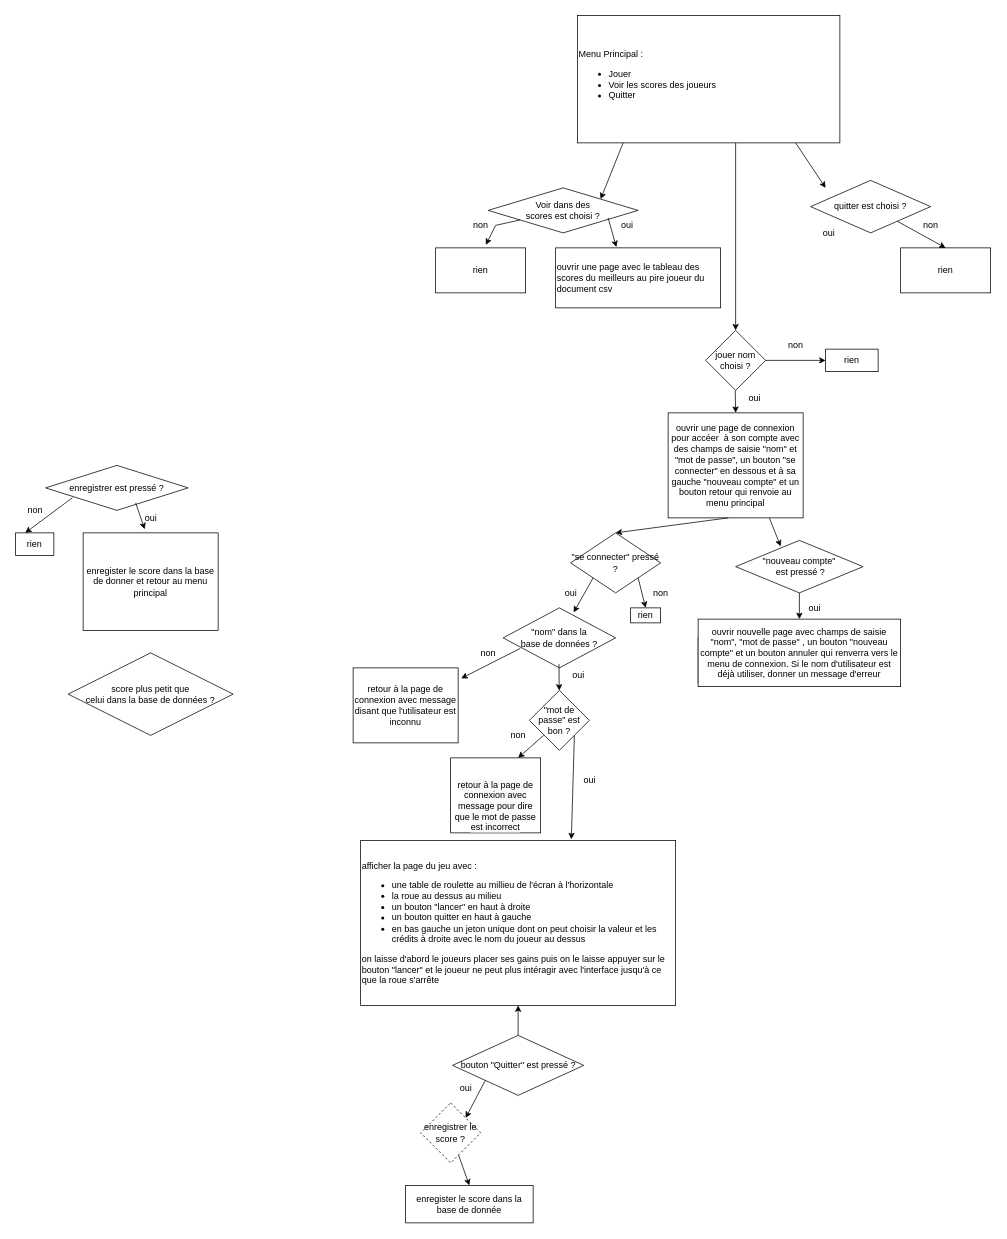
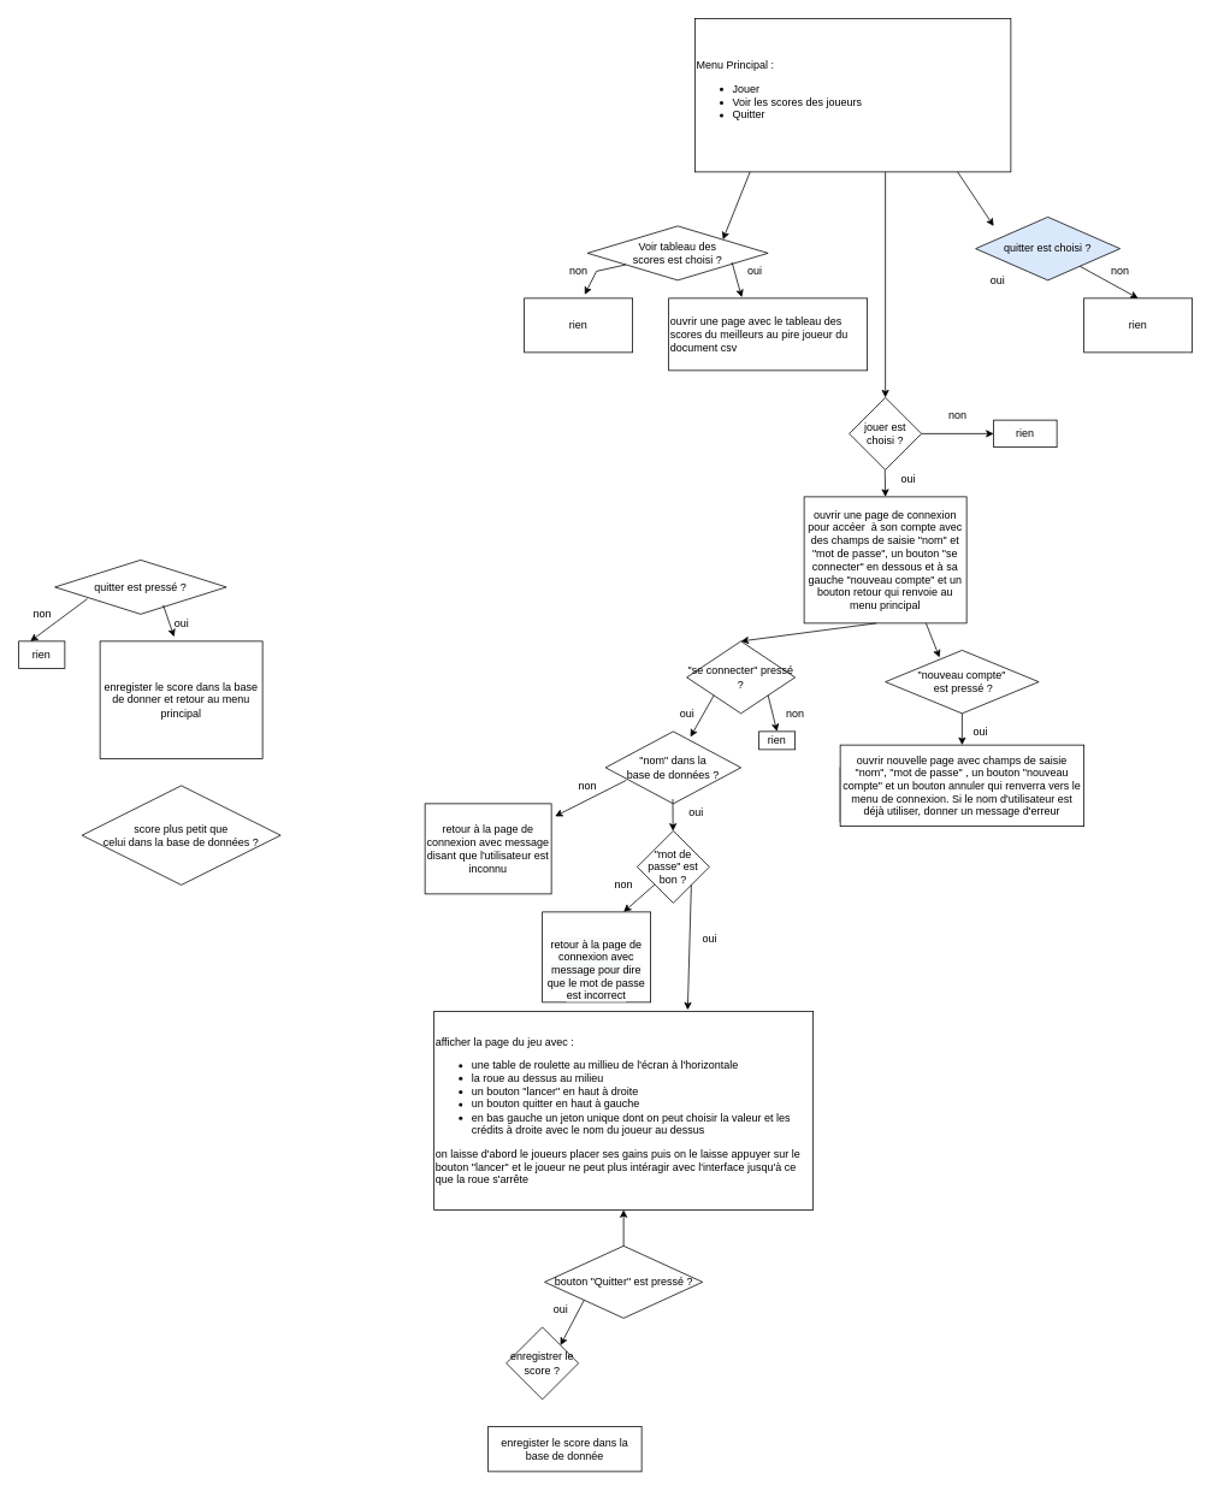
  <mxCell id="0" />
  <mxCell id="1" parent="0" />
  <mxCell id="2" value="Menu Principal :&amp;nbsp;&lt;br&gt;&lt;ul&gt;&lt;li&gt;Jouer&amp;nbsp;&lt;/li&gt;&lt;li&gt;Voir les scores des joueurs&lt;/li&gt;&lt;li&gt;Quitter&lt;/li&gt;&lt;/ul&gt;" style="rounded=0;whiteSpace=wrap;html=1;align=left;" vertex="1" parent="1"><mxGeometry x="769" y="20" width="350" height="170" as="geometry" /></mxCell>
  <mxCell id="3" value="" style="endArrow=classic;html=1;rounded=0;" edge="1" parent="1"><mxGeometry width="50" height="50" relative="1" as="geometry"><mxPoint x="1060" y="190" as="sourcePoint" /><mxPoint x="1100" y="250" as="targetPoint" /><Array as="points" /></mxGeometry></mxCell>
- <mxCell id="4" value="quitter est choisi ?" style="rhombus;whiteSpace=wrap;html=1;" vertex="1" parent="1"><mxGeometry x="1080" y="240" width="160" height="70" as="geometry" /></mxCell>
+ <mxCell id="4" value="quitter est choisi ?" style="rhombus;whiteSpace=wrap;html=1;fillColor=#dae8fc;" vertex="1" parent="1"><mxGeometry x="1080" y="240" width="160" height="70" as="geometry" /></mxCell>
  <mxCell id="5" value="oui" style="text;html=1;align=center;verticalAlign=middle;resizable=0;points=[];autosize=1;strokeColor=none;fillColor=none;" vertex="1" parent="1"><mxGeometry x="1089" y="300" width="30" height="20" as="geometry" /></mxCell>
  <mxCell id="6" value="rien" style="rounded=0;whiteSpace=wrap;html=1;" vertex="1" parent="1"><mxGeometry x="1200" y="330" width="120" height="60" as="geometry" /></mxCell>
  <mxCell id="7" value="" style="endArrow=classic;html=1;rounded=0;entryX=0.5;entryY=0;entryDx=0;entryDy=0;" edge="1" parent="1" source="4" target="6"><mxGeometry width="50" height="50" relative="1" as="geometry"><mxPoint x="1210" y="300" as="sourcePoint" /><mxPoint x="1260" y="250" as="targetPoint" /></mxGeometry></mxCell>
  <mxCell id="8" value="non" style="text;html=1;align=center;verticalAlign=middle;resizable=0;points=[];autosize=1;strokeColor=none;fillColor=none;" vertex="1" parent="1"><mxGeometry x="1220" y="290" width="40" height="20" as="geometry" /></mxCell>
- <mxCell id="9" value="Voir dans des &lt;br&gt;scores est choisi ?" style="rhombus;whiteSpace=wrap;html=1;" vertex="1" parent="1"><mxGeometry x="650" y="250" width="200" height="60" as="geometry" /></mxCell>
+ <mxCell id="9" value="Voir tableau des &lt;br&gt;scores est choisi ?" style="rhombus;whiteSpace=wrap;html=1;" vertex="1" parent="1"><mxGeometry x="650" y="250" width="200" height="60" as="geometry" /></mxCell>
  <mxCell id="10" value="" style="endArrow=classic;html=1;rounded=0;entryX=1;entryY=0;entryDx=0;entryDy=0;" edge="1" parent="1" target="9"><mxGeometry width="50" height="50" relative="1" as="geometry"><mxPoint x="830" y="190" as="sourcePoint" /><mxPoint x="790" y="260" as="targetPoint" /></mxGeometry></mxCell>
  <mxCell id="11" value="ouvrir une page avec le tableau des scores du meilleurs au pire joueur du document csv&lt;span&gt;&amp;nbsp;&lt;/span&gt;" style="rounded=0;whiteSpace=wrap;html=1;align=left;" vertex="1" parent="1"><mxGeometry x="740" y="330" width="220" height="80" as="geometry" /></mxCell>
  <mxCell id="12" value="" style="endArrow=classic;html=1;rounded=0;entryX=0.368;entryY=-0.013;entryDx=0;entryDy=0;entryPerimeter=0;" edge="1" parent="1" target="11"><mxGeometry width="50" height="50" relative="1" as="geometry"><mxPoint x="810" y="290" as="sourcePoint" /><mxPoint x="790" y="350" as="targetPoint" /><Array as="points" /></mxGeometry></mxCell>
  <mxCell id="13" value="oui&lt;br&gt;" style="text;html=1;align=center;verticalAlign=middle;resizable=0;points=[];autosize=1;strokeColor=none;fillColor=none;" vertex="1" parent="1"><mxGeometry x="820" y="290" width="30" height="20" as="geometry" /></mxCell>
  <mxCell id="14" value="rien" style="whiteSpace=wrap;html=1;" vertex="1" parent="1"><mxGeometry x="580" y="330" width="120" height="60" as="geometry" /></mxCell>
  <mxCell id="15" value="" style="endArrow=classic;html=1;rounded=0;entryX=0.558;entryY=-0.067;entryDx=0;entryDy=0;entryPerimeter=0;" edge="1" parent="1" source="9" target="14"><mxGeometry width="50" height="50" relative="1" as="geometry"><mxPoint x="590" y="300" as="sourcePoint" /><mxPoint x="630" y="310" as="targetPoint" /><Array as="points"><mxPoint x="660" y="300" /></Array></mxGeometry></mxCell>
  <mxCell id="16" value="non&lt;br&gt;" style="text;html=1;align=center;verticalAlign=middle;resizable=0;points=[];autosize=1;strokeColor=none;fillColor=none;" vertex="1" parent="1"><mxGeometry x="620" y="290" width="40" height="20" as="geometry" /></mxCell>
  <mxCell id="17" value="" style="endArrow=classic;html=1;rounded=0;" edge="1" parent="1"><mxGeometry width="50" height="50" relative="1" as="geometry"><mxPoint x="980" y="190" as="sourcePoint" /><mxPoint x="980" y="440" as="targetPoint" /></mxGeometry></mxCell>
- <mxCell id="18" value="jouer nom choisi ?" style="rhombus;whiteSpace=wrap;html=1;" vertex="1" parent="1"><mxGeometry x="940" y="440" width="80" height="80" as="geometry" /></mxCell>
+ <mxCell id="18" value="jouer est choisi ?" style="rhombus;whiteSpace=wrap;html=1;" vertex="1" parent="1"><mxGeometry x="940" y="440" width="80" height="80" as="geometry" /></mxCell>
  <mxCell id="19" value="" style="endArrow=classic;html=1;rounded=0;" edge="1" parent="1"><mxGeometry width="50" height="50" relative="1" as="geometry"><mxPoint x="1020" y="480" as="sourcePoint" /><mxPoint x="1100" y="480" as="targetPoint" /></mxGeometry></mxCell>
  <mxCell id="20" value="non&lt;br&gt;" style="text;html=1;align=center;verticalAlign=middle;resizable=0;points=[];autosize=1;strokeColor=none;fillColor=none;" vertex="1" parent="1"><mxGeometry x="1040" y="450" width="40" height="20" as="geometry" /></mxCell>
  <mxCell id="21" value="rien" style="whiteSpace=wrap;html=1;" vertex="1" parent="1"><mxGeometry x="1100" y="465" width="70" height="30" as="geometry" /></mxCell>
  <mxCell id="22" value="afficher la page du jeu avec :&lt;br&gt;&lt;ul&gt;&lt;li&gt;une table de roulette au millieu de l'écran à l'horizontale&lt;/li&gt;&lt;li&gt;la roue au dessus au milieu&lt;/li&gt;&lt;li&gt;un bouton &quot;lancer&quot; en haut à droite&lt;/li&gt;&lt;li&gt;un bouton quitter en haut à gauche&lt;/li&gt;&lt;li&gt;en bas gauche un jeton unique dont on peut choisir la valeur et les crédits à droite avec le nom du joueur au dessus&lt;/li&gt;&lt;/ul&gt;on laisse d'abord le joueurs placer ses gains puis on le laisse appuyer sur le bouton &quot;lancer&quot; et le joueur ne peut plus intéragir avec l'interface jusqu'à ce que la roue s'arrête" style="whiteSpace=wrap;html=1;align=left;" vertex="1" parent="1"><mxGeometry x="480" y="1120" width="420" height="220" as="geometry" /></mxCell>
  <mxCell id="23" value="enregister le score dans la base de donner et retour au menu principal" style="rounded=0;whiteSpace=wrap;html=1;" vertex="1" parent="1"><mxGeometry x="110" y="710" width="180" height="130" as="geometry" /></mxCell>
- <mxCell id="24" value="enregistrer est pressé ?" style="rhombus;whiteSpace=wrap;html=1;" vertex="1" parent="1"><mxGeometry x="60" y="620" width="190" height="60" as="geometry" /></mxCell>
+ <mxCell id="24" value="quitter est pressé ?" style="rhombus;whiteSpace=wrap;html=1;" vertex="1" parent="1"><mxGeometry x="60" y="620" width="190" height="60" as="geometry" /></mxCell>
  <mxCell id="25" value="rien" style="rounded=0;whiteSpace=wrap;html=1;" vertex="1" parent="1"><mxGeometry x="20" y="710" width="51" height="30" as="geometry" /></mxCell>
  <mxCell id="26" value="" style="endArrow=classic;html=1;rounded=0;entryX=0.25;entryY=0;entryDx=0;entryDy=0;exitX=0.189;exitY=0.717;exitDx=0;exitDy=0;exitPerimeter=0;" edge="1" parent="1" source="24" target="25"><mxGeometry width="50" height="50" relative="1" as="geometry"><mxPoint x="270" y="610" as="sourcePoint" /><mxPoint x="320" y="560" as="targetPoint" /></mxGeometry></mxCell>
  <mxCell id="27" value="non" style="text;html=1;align=center;verticalAlign=middle;resizable=0;points=[];autosize=1;strokeColor=none;fillColor=none;" vertex="1" parent="1"><mxGeometry x="25.5" y="670" width="40" height="20" as="geometry" /></mxCell>
  <mxCell id="28" value="" style="endArrow=classic;html=1;rounded=0;entryX=0.456;entryY=-0.038;entryDx=0;entryDy=0;entryPerimeter=0;" edge="1" parent="1" target="23"><mxGeometry width="50" height="50" relative="1" as="geometry"><mxPoint x="180" y="670" as="sourcePoint" /><mxPoint x="200" y="720" as="targetPoint" /></mxGeometry></mxCell>
  <mxCell id="29" value="oui&lt;br&gt;" style="text;html=1;align=center;verticalAlign=middle;resizable=0;points=[];autosize=1;strokeColor=none;fillColor=none;" vertex="1" parent="1"><mxGeometry x="185" y="680" width="30" height="20" as="geometry" /></mxCell>
  <mxCell id="30" value="score plus petit que &lt;br&gt;celui dans la base de données ?" style="rhombus;whiteSpace=wrap;html=1;" vertex="1" parent="1"><mxGeometry x="90" y="870" width="220" height="110" as="geometry" /></mxCell>
  <mxCell id="31" value="" style="endArrow=classic;html=1;rounded=0;entryX=0.5;entryY=0;entryDx=0;entryDy=0;" edge="1" parent="1" target="33"><mxGeometry width="50" height="50" relative="1" as="geometry"><mxPoint x="979.5" y="520" as="sourcePoint" /><mxPoint x="979.5" y="585" as="targetPoint" /></mxGeometry></mxCell>
  <mxCell id="32" value="oui&lt;br&gt;" style="text;html=1;align=center;verticalAlign=middle;resizable=0;points=[];autosize=1;strokeColor=none;fillColor=none;" vertex="1" parent="1"><mxGeometry x="990" y="520" width="30" height="20" as="geometry" /></mxCell>
  <mxCell id="33" value="ouvrir une page de connexion pour accéer&amp;nbsp; à son compte avec des champs de saisie &quot;nom&quot; et &quot;mot de passe&quot;, un bouton &quot;se connecter&quot; en dessous et à sa gauche &quot;nouveau compte&quot; et un bouton retour qui renvoie au menu principal" style="whiteSpace=wrap;html=1;" vertex="1" parent="1"><mxGeometry x="890" y="550" width="180" height="140" as="geometry" /></mxCell>
  <mxCell id="34" value="&quot;nom&quot; dans la &lt;br&gt;base de données ?" style="rhombus;whiteSpace=wrap;html=1;" vertex="1" parent="1"><mxGeometry x="670" y="810" width="150" height="80" as="geometry" /></mxCell>
  <mxCell id="35" value="" style="endArrow=classic;html=1;rounded=0;entryX=0.5;entryY=0;entryDx=0;entryDy=0;" edge="1" parent="1" target="44"><mxGeometry width="50" height="50" relative="1" as="geometry"><mxPoint x="970" y="690" as="sourcePoint" /><mxPoint x="964.5" y="730" as="targetPoint" /></mxGeometry></mxCell>
  <mxCell id="36" value="" style="endArrow=classic;html=1;rounded=0;" edge="1" parent="1" target="37"><mxGeometry width="50" height="50" relative="1" as="geometry"><mxPoint x="744.5" y="885" as="sourcePoint" /><mxPoint x="744.5" y="945" as="targetPoint" /></mxGeometry></mxCell>
  <mxCell id="37" value="&quot;mot de passe&quot; est bon ?" style="rhombus;whiteSpace=wrap;html=1;" vertex="1" parent="1"><mxGeometry x="705" y="920" width="80" height="80" as="geometry" /></mxCell>
  <mxCell id="38" value="" style="endArrow=classic;html=1;rounded=0;" edge="1" parent="1"><mxGeometry width="50" height="50" relative="1" as="geometry"><mxPoint x="724" y="980" as="sourcePoint" /><mxPoint x="690" y="1010" as="targetPoint" /></mxGeometry></mxCell>
  <mxCell id="39" value="oui" style="text;html=1;align=center;verticalAlign=middle;resizable=0;points=[];autosize=1;strokeColor=none;fillColor=none;" vertex="1" parent="1"><mxGeometry x="755" y="890" width="30" height="20" as="geometry" /></mxCell>
  <mxCell id="40" value="&lt;br&gt;&lt;br&gt;&lt;span style=&quot;color: rgb(0 , 0 , 0) ; font-family: &amp;#34;helvetica&amp;#34; ; font-size: 12px ; font-style: normal ; font-weight: 400 ; letter-spacing: normal ; text-align: center ; text-indent: 0px ; text-transform: none ; word-spacing: 0px ; background-color: rgb(248 , 249 , 250) ; display: inline ; float: none&quot;&gt;retour à la page de connexion avec message pour dire que le mot de passe est incorrect&lt;/span&gt;&lt;br&gt;" style="whiteSpace=wrap;html=1;" vertex="1" parent="1"><mxGeometry x="600" y="1010" width="120" height="100" as="geometry" /></mxCell>
  <mxCell id="41" value="non" style="text;html=1;align=center;verticalAlign=middle;resizable=0;points=[];autosize=1;strokeColor=none;fillColor=none;" vertex="1" parent="1"><mxGeometry x="670" y="970" width="40" height="20" as="geometry" /></mxCell>
  <mxCell id="42" value="oui" style="text;html=1;align=center;verticalAlign=middle;resizable=0;points=[];autosize=1;strokeColor=none;fillColor=none;" vertex="1" parent="1"><mxGeometry x="770" y="1030" width="30" height="20" as="geometry" /></mxCell>
  <mxCell id="43" value="" style="endArrow=classic;html=1;rounded=0;entryX=0.669;entryY=-0.007;entryDx=0;entryDy=0;entryPerimeter=0;exitX=1;exitY=1;exitDx=0;exitDy=0;" edge="1" parent="1" source="37" target="22"><mxGeometry width="50" height="50" relative="1" as="geometry"><mxPoint x="840" y="1040" as="sourcePoint" /><mxPoint x="890" y="990" as="targetPoint" /></mxGeometry></mxCell>
  <mxCell id="44" value="&quot;se connecter&quot; pressé ?" style="rhombus;whiteSpace=wrap;html=1;" vertex="1" parent="1"><mxGeometry x="760" y="710" width="120" height="80" as="geometry" /></mxCell>
  <mxCell id="45" value="" style="endArrow=classic;html=1;rounded=0;entryX=0.627;entryY=0.075;entryDx=0;entryDy=0;entryPerimeter=0;exitX=0;exitY=1;exitDx=0;exitDy=0;" edge="1" parent="1" source="44" target="34"><mxGeometry width="50" height="50" relative="1" as="geometry"><mxPoint x="790" y="750" as="sourcePoint" /><mxPoint x="780" y="820" as="targetPoint" /></mxGeometry></mxCell>
  <mxCell id="46" value="oui" style="text;html=1;align=center;verticalAlign=middle;resizable=0;points=[];autosize=1;strokeColor=none;fillColor=none;" vertex="1" parent="1"><mxGeometry x="745" y="780" width="30" height="20" as="geometry" /></mxCell>
  <mxCell id="47" value="rien" style="whiteSpace=wrap;html=1;" vertex="1" parent="1"><mxGeometry x="840" y="810" width="40" height="20" as="geometry" /></mxCell>
  <mxCell id="48" value="" style="endArrow=classic;html=1;rounded=0;exitX=1;exitY=1;exitDx=0;exitDy=0;entryX=0.5;entryY=0;entryDx=0;entryDy=0;" edge="1" parent="1" source="44" target="47"><mxGeometry width="50" height="50" relative="1" as="geometry"><mxPoint x="860" y="780" as="sourcePoint" /><mxPoint x="880" y="840" as="targetPoint" /></mxGeometry></mxCell>
  <mxCell id="49" value="non" style="text;html=1;align=center;verticalAlign=middle;resizable=0;points=[];autosize=1;strokeColor=none;fillColor=none;" vertex="1" parent="1"><mxGeometry x="860" y="780" width="40" height="20" as="geometry" /></mxCell>
  <mxCell id="50" value="retour à la page de connexion avec message disant que l'utilisateur est inconnu" style="whiteSpace=wrap;html=1;" vertex="1" parent="1"><mxGeometry x="470" y="890" width="140" height="100" as="geometry" /></mxCell>
  <mxCell id="51" value="" style="endArrow=classic;html=1;rounded=0;exitX=0.153;exitY=0.675;exitDx=0;exitDy=0;exitPerimeter=0;entryX=1.029;entryY=0.14;entryDx=0;entryDy=0;entryPerimeter=0;" edge="1" parent="1" source="34" target="50"><mxGeometry width="50" height="50" relative="1" as="geometry"><mxPoint x="660" y="870" as="sourcePoint" /><mxPoint x="660" y="930" as="targetPoint" /></mxGeometry></mxCell>
  <mxCell id="52" value="non" style="text;html=1;align=center;verticalAlign=middle;resizable=0;points=[];autosize=1;strokeColor=none;fillColor=none;" vertex="1" parent="1"><mxGeometry x="630" y="860" width="40" height="20" as="geometry" /></mxCell>
  <mxCell id="53" value="&quot;nouveau compte&quot;&lt;br&gt;&amp;nbsp;est pressé ?" style="rhombus;whiteSpace=wrap;html=1;" vertex="1" parent="1"><mxGeometry x="980" y="720" width="170" height="70" as="geometry" /></mxCell>
  <mxCell id="54" value="" style="endArrow=classic;html=1;rounded=0;exitX=0.75;exitY=1;exitDx=0;exitDy=0;entryX=0.353;entryY=0.114;entryDx=0;entryDy=0;entryPerimeter=0;" edge="1" parent="1" source="33" target="53"><mxGeometry width="50" height="50" relative="1" as="geometry"><mxPoint x="1010" y="700" as="sourcePoint" /><mxPoint x="1060" y="750" as="targetPoint" /></mxGeometry></mxCell>
  <mxCell id="55" value="oui" style="text;html=1;align=center;verticalAlign=middle;resizable=0;points=[];autosize=1;strokeColor=none;fillColor=none;" vertex="1" parent="1"><mxGeometry x="1070" y="800" width="30" height="20" as="geometry" /></mxCell>
  <mxCell id="56" value="" style="endArrow=classic;html=1;rounded=0;exitX=0.5;exitY=1;exitDx=0;exitDy=0;entryX=0.5;entryY=0;entryDx=0;entryDy=0;" edge="1" parent="1" source="53" target="58"><mxGeometry width="50" height="50" relative="1" as="geometry"><mxPoint x="1064.5" y="790" as="sourcePoint" /><mxPoint x="1065" y="830" as="targetPoint" /></mxGeometry></mxCell>
  <mxCell id="57" value="" style="rounded=0;whiteSpace=wrap;html=1;" vertex="1" parent="1"><mxGeometry x="930" y="850" width="120" height="60" as="geometry" /></mxCell>
  <mxCell id="58" value="ouvrir nouvelle page avec champs de saisie &quot;nom&quot;, &quot;mot de passe&quot; , un bouton &quot;nouveau compte&quot; et un bouton annuler qui renverra vers le menu de connexion. Si le nom d'utilisateur est déjà utiliser, donner un message d'erreur" style="rounded=0;whiteSpace=wrap;html=1;" vertex="1" parent="1"><mxGeometry x="930" y="825" width="270" height="90" as="geometry" /></mxCell>
  <mxCell id="59" value="" style="edgeStyle=orthogonalEdgeStyle;rounded=0;orthogonalLoop=1;jettySize=auto;html=1;" edge="1" parent="1" source="60" target="22"><mxGeometry relative="1" as="geometry" /></mxCell>
  <mxCell id="60" value="bouton &quot;Quitter&quot; est pressé ?" style="rhombus;whiteSpace=wrap;html=1;" vertex="1" parent="1"><mxGeometry x="602.5" y="1380" width="175" height="80" as="geometry" /></mxCell>
- <mxCell id="61" value="enregistrer le score ?" style="rhombus;whiteSpace=wrap;html=1;dashed=1;" vertex="1" parent="1"><mxGeometry x="560" y="1470" width="80" height="80" as="geometry" /></mxCell>
+ <mxCell id="61" value="enregistrer le score ?" style="rhombus;whiteSpace=wrap;html=1;" vertex="1" parent="1"><mxGeometry x="560" y="1470" width="80" height="80" as="geometry" /></mxCell>
  <mxCell id="62" value="enregister le score dans la base de donnée" style="whiteSpace=wrap;html=1;" vertex="1" parent="1"><mxGeometry x="540" y="1580" width="170" height="50" as="geometry" /></mxCell>
  <mxCell id="63" value="" style="endArrow=classic;html=1;rounded=0;exitX=0;exitY=1;exitDx=0;exitDy=0;entryX=1;entryY=0;entryDx=0;entryDy=0;" edge="1" parent="1" source="60" target="61"><mxGeometry width="50" height="50" relative="1" as="geometry"><mxPoint x="602.5" y="1500" as="sourcePoint" /><mxPoint x="690" y="1540" as="targetPoint" /></mxGeometry></mxCell>
  <mxCell id="64" value="oui" style="text;html=1;align=center;verticalAlign=middle;resizable=0;points=[];autosize=1;strokeColor=none;fillColor=none;" vertex="1" parent="1"><mxGeometry x="605" y="1440" width="30" height="20" as="geometry" /></mxCell>
- <mxCell id="65" value="" style="endArrow=classic;html=1;rounded=0;entryX=0.5;entryY=0;entryDx=0;entryDy=0;" edge="1" parent="1" source="61" target="62"><mxGeometry width="50" height="50" relative="1" as="geometry"><mxPoint x="600" y="1540" as="sourcePoint" /><mxPoint x="600" y="1590" as="targetPoint" /></mxGeometry></mxCell>
